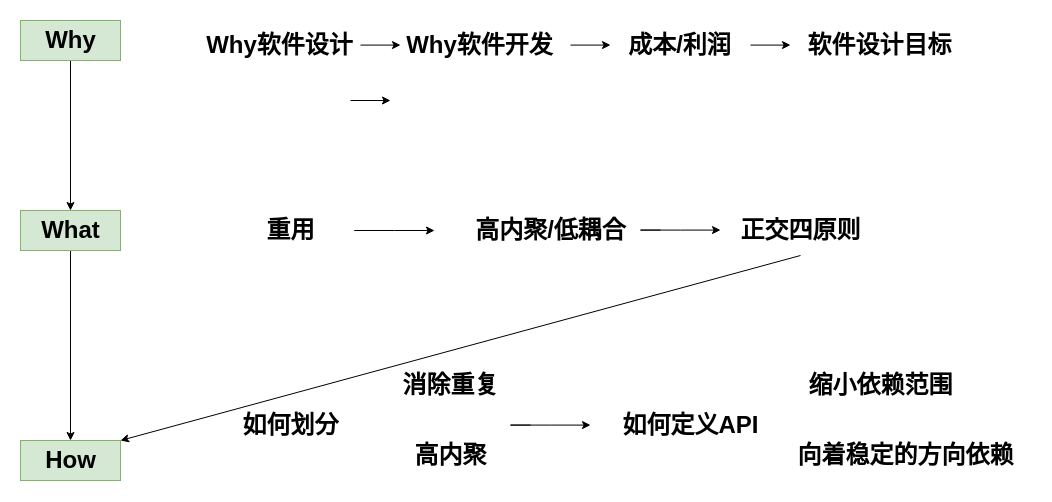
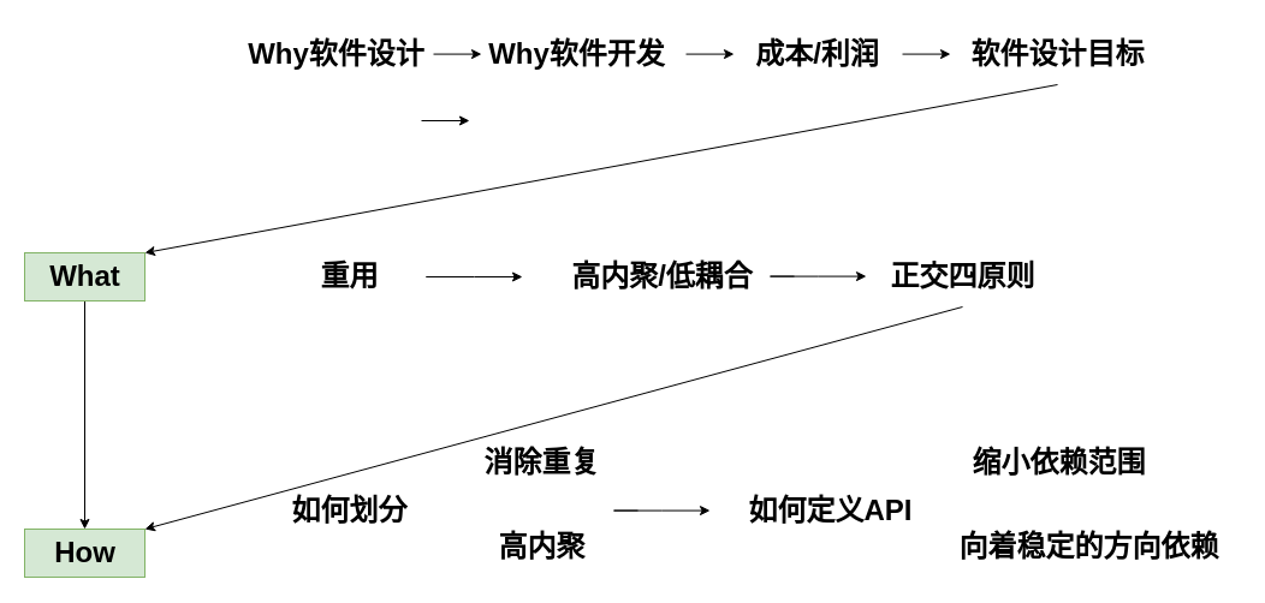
  <mxCell id="0" />
  <mxCell id="1" parent="0" />
- <mxCell id="2" style="edgeStyle=orthogonalEdgeStyle;rounded=0;orthogonalLoop=1;jettySize=auto;html=1;exitX=0.5;exitY=1;exitDx=0;exitDy=0;entryX=0.5;entryY=0;entryDx=0;entryDy=0;" edge="1" parent="1" source="3" target="5"><mxGeometry relative="1" as="geometry" /></mxCell>
- <mxCell id="3" value="Why" style="text;strokeColor=#82b366;fillColor=#d5e8d4;html=1;fontSize=24;fontStyle=1;verticalAlign=middle;align=center;" vertex="1" parent="1"><mxGeometry x="20" y="20" width="100" height="40" as="geometry" /></mxCell>
  <mxCell id="4" style="edgeStyle=orthogonalEdgeStyle;rounded=0;orthogonalLoop=1;jettySize=auto;html=1;exitX=0.5;exitY=1;exitDx=0;exitDy=0;entryX=0.5;entryY=0;entryDx=0;entryDy=0;" edge="1" parent="1" source="5" target="6"><mxGeometry relative="1" as="geometry" /></mxCell>
  <mxCell id="5" value="What" style="text;strokeColor=#82b366;fillColor=#d5e8d4;html=1;fontSize=24;fontStyle=1;verticalAlign=middle;align=center;" vertex="1" parent="1"><mxGeometry x="20" y="210" width="100" height="40" as="geometry" /></mxCell>
  <mxCell id="6" value="How" style="text;strokeColor=#82b366;fillColor=#d5e8d4;html=1;fontSize=24;fontStyle=1;verticalAlign=middle;align=center;" vertex="1" parent="1"><mxGeometry x="20" y="440" width="100" height="40" as="geometry" /></mxCell>
  <mxCell id="7" value="Why软件设计" style="text;strokeColor=none;fillColor=none;html=1;fontSize=24;fontStyle=1;verticalAlign=middle;align=center;" vertex="1" parent="1"><mxGeometry x="179" y="20" width="200" height="50" as="geometry" /></mxCell>
  <mxCell id="8" value="Why软件开发" style="text;strokeColor=none;fillColor=none;html=1;fontSize=24;fontStyle=1;verticalAlign=middle;align=center;" vertex="1" parent="1"><mxGeometry x="379" y="20" width="200" height="50" as="geometry" /></mxCell>
  <mxCell id="9" value="成本/利润" style="text;strokeColor=none;fillColor=none;html=1;fontSize=24;fontStyle=1;verticalAlign=middle;align=center;" vertex="1" parent="1"><mxGeometry x="579" y="20" width="200" height="50" as="geometry" /></mxCell>
+ <mxCell id="10" style="rounded=0;orthogonalLoop=1;jettySize=auto;html=1;exitX=0.5;exitY=1;exitDx=0;exitDy=0;entryX=1;entryY=0;entryDx=0;entryDy=0;" edge="1" parent="1" source="11" target="5"><mxGeometry relative="1" as="geometry" /></mxCell>
  <mxCell id="11" value="软件设计目标" style="text;strokeColor=none;fillColor=none;html=1;fontSize=24;fontStyle=1;verticalAlign=middle;align=center;" vertex="1" parent="1"><mxGeometry x="779" y="20" width="200" height="50" as="geometry" /></mxCell>
  <mxCell id="12" style="edgeStyle=none;rounded=0;orthogonalLoop=1;jettySize=auto;html=1;exitX=1;exitY=0.5;exitDx=0;exitDy=0;" edge="1" parent="1"><mxGeometry relative="1" as="geometry"><mxPoint x="374" y="230" as="sourcePoint" /><mxPoint x="434" y="230" as="targetPoint" /><Array as="points"><mxPoint x="354" y="230" /><mxPoint x="394" y="230" /></Array></mxGeometry></mxCell>
  <mxCell id="13" value="重用" style="text;strokeColor=none;fillColor=none;html=1;fontSize=24;fontStyle=1;verticalAlign=middle;align=center;" vertex="1" parent="1"><mxGeometry x="190" y="205" width="200" height="50" as="geometry" /></mxCell>
  <mxCell id="14" value="高内聚/低耦合" style="text;strokeColor=none;fillColor=none;html=1;fontSize=24;fontStyle=1;verticalAlign=middle;align=center;" vertex="1" parent="1"><mxGeometry x="450" y="205" width="200" height="50" as="geometry" /></mxCell>
  <mxCell id="15" style="edgeStyle=none;rounded=0;orthogonalLoop=1;jettySize=auto;html=1;exitX=0.5;exitY=1;exitDx=0;exitDy=0;entryX=1;entryY=0;entryDx=0;entryDy=0;" edge="1" parent="1" source="16" target="6"><mxGeometry relative="1" as="geometry" /></mxCell>
  <mxCell id="16" value="正交四原则" style="text;strokeColor=none;fillColor=none;html=1;fontSize=24;fontStyle=1;verticalAlign=middle;align=center;" vertex="1" parent="1"><mxGeometry x="700" y="205" width="200" height="50" as="geometry" /></mxCell>
  <mxCell id="17" value="如何划分" style="text;strokeColor=none;fillColor=none;html=1;fontSize=24;fontStyle=1;verticalAlign=middle;align=center;" vertex="1" parent="1"><mxGeometry x="190" y="400" width="200" height="50" as="geometry" /></mxCell>
  <mxCell id="18" value="如何定义API" style="text;strokeColor=none;fillColor=none;html=1;fontSize=24;fontStyle=1;verticalAlign=middle;align=center;" vertex="1" parent="1"><mxGeometry x="590" y="400" width="200" height="50" as="geometry" /></mxCell>
  <mxCell id="19" value="消除重复" style="text;strokeColor=none;fillColor=none;html=1;fontSize=24;fontStyle=1;verticalAlign=middle;align=center;" vertex="1" parent="1"><mxGeometry x="350" y="360" width="200" height="50" as="geometry" /></mxCell>
  <mxCell id="20" value="高内聚" style="text;strokeColor=none;fillColor=none;html=1;fontSize=24;fontStyle=1;verticalAlign=middle;align=center;" vertex="1" parent="1"><mxGeometry x="350" y="430" width="200" height="50" as="geometry" /></mxCell>
  <mxCell id="21" value="缩小依赖范围" style="text;strokeColor=none;fillColor=none;html=1;fontSize=24;fontStyle=1;verticalAlign=middle;align=center;" vertex="1" parent="1"><mxGeometry x="780" y="360" width="200" height="50" as="geometry" /></mxCell>
  <mxCell id="22" value="向着稳定的方向依赖" style="text;strokeColor=none;fillColor=none;html=1;fontSize=24;fontStyle=1;verticalAlign=middle;align=center;" vertex="1" parent="1"><mxGeometry x="780" y="430" width="250" height="50" as="geometry" /></mxCell>
  <mxCell id="23" style="edgeStyle=none;rounded=0;orthogonalLoop=1;jettySize=auto;html=1;" edge="1" parent="1"><mxGeometry relative="1" as="geometry"><mxPoint x="350" y="100" as="sourcePoint" /><mxPoint x="390" y="100" as="targetPoint" /></mxGeometry></mxCell>
  <mxCell id="24" style="edgeStyle=none;rounded=0;orthogonalLoop=1;jettySize=auto;html=1;" edge="1" parent="1"><mxGeometry relative="1" as="geometry"><mxPoint x="360" y="44.58" as="sourcePoint" /><mxPoint x="400" y="44.58" as="targetPoint" /></mxGeometry></mxCell>
  <mxCell id="25" style="edgeStyle=none;rounded=0;orthogonalLoop=1;jettySize=auto;html=1;" edge="1" parent="1"><mxGeometry relative="1" as="geometry"><mxPoint x="570" y="44.58" as="sourcePoint" /><mxPoint x="610" y="44.58" as="targetPoint" /></mxGeometry></mxCell>
  <mxCell id="26" style="edgeStyle=none;rounded=0;orthogonalLoop=1;jettySize=auto;html=1;" edge="1" parent="1"><mxGeometry relative="1" as="geometry"><mxPoint x="750" y="44.58" as="sourcePoint" /><mxPoint x="790" y="44.58" as="targetPoint" /></mxGeometry></mxCell>
  <mxCell id="27" style="edgeStyle=none;rounded=0;orthogonalLoop=1;jettySize=auto;html=1;exitX=1;exitY=0.5;exitDx=0;exitDy=0;" edge="1" parent="1" source="13" target="13"><mxGeometry relative="1" as="geometry" /></mxCell>
  <mxCell id="28" style="edgeStyle=none;rounded=0;orthogonalLoop=1;jettySize=auto;html=1;exitX=1;exitY=0.5;exitDx=0;exitDy=0;" edge="1" parent="1"><mxGeometry relative="1" as="geometry"><mxPoint x="660" y="229.58" as="sourcePoint" /><mxPoint x="720" y="229.58" as="targetPoint" /><Array as="points"><mxPoint x="640" y="229.58" /><mxPoint x="680" y="229.58" /></Array></mxGeometry></mxCell>
  <mxCell id="29" style="edgeStyle=none;rounded=0;orthogonalLoop=1;jettySize=auto;html=1;exitX=1;exitY=0.5;exitDx=0;exitDy=0;" edge="1" parent="1"><mxGeometry relative="1" as="geometry"><mxPoint x="530" y="424.58" as="sourcePoint" /><mxPoint x="590" y="424.58" as="targetPoint" /><Array as="points"><mxPoint x="510" y="424.58" /><mxPoint x="550" y="424.58" /></Array></mxGeometry></mxCell>
